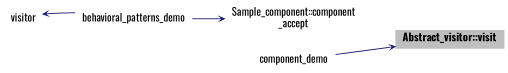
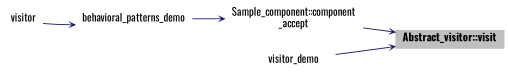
  digraph {
    fontname=Oswald
    rankdir=RL
    node [color=black fontname=Oswald fontsize=12 shape=plaintext]
    edge [arrowhead=open arrowsize=0.5 arrowtail=open color=midnightblue dir=back fontname=Oswald fontsize=15 labelfontsize=15 style=solid]
    n1 [fillcolor=grey75 fontcolor=black height=0.2 label=<<b>Abstract_visitor::visit</b>> style=filled width=0.4]
    n2 [height=0.2 label="Sample_component::component\l_accept" width=0.4]
-   n3 [height=0.2 label=component_demo width=0.4]
+   n3 [height=0.2 label=visitor_demo width=0.4]
    n4 [height=0.2 label=behavioral_patterns_demo width=0.4]
    n5 [height=0.2 label=visitor width=0.4]
+   n1 -> n2
    n1 -> n3
    n2 -> n4
-   n5 -> n4
+   n4 -> n5
  }
